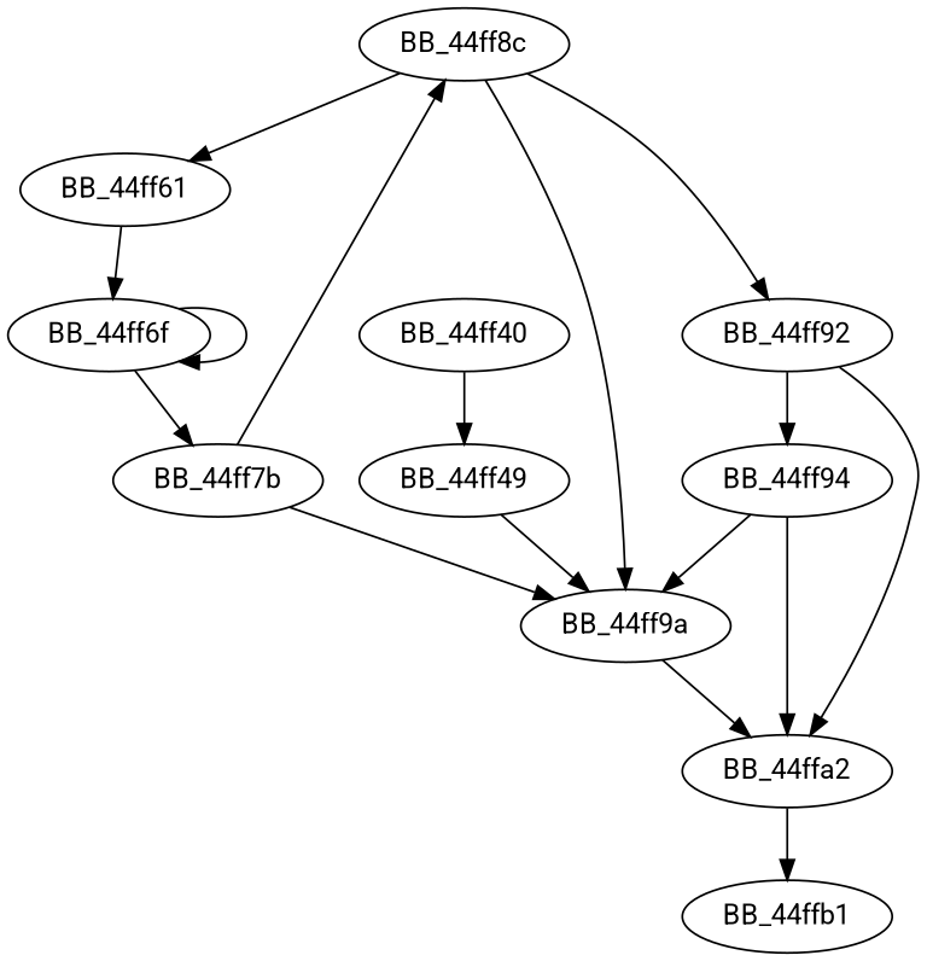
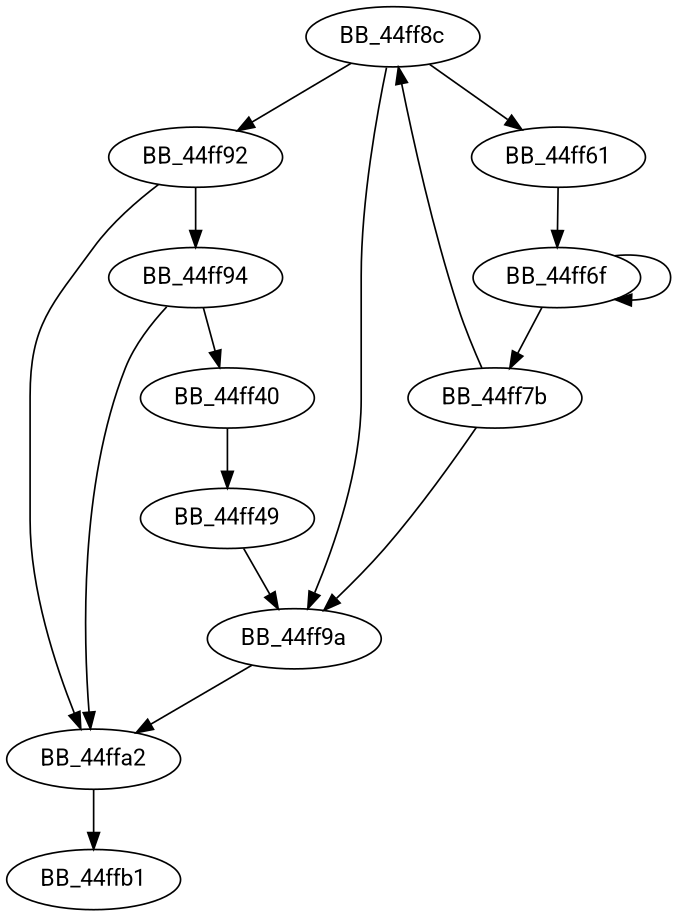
  digraph {
    fontname=Roboto
    node [fontname=Roboto]
    edge [fontname=Roboto]
    BB_44ff40
    BB_44ff49
    BB_44ff9a
    BB_44ff61
    BB_44ff6f
    BB_44ff7b
    BB_44ff8c
    BB_44ff92
    BB_44ffa2
    BB_44ff94
    BB_44ffb1
    BB_44ff40 -> BB_44ff49
    BB_44ff49 -> BB_44ff9a
    BB_44ff9a -> BB_44ffa2
    BB_44ff61 -> BB_44ff6f
    BB_44ff6f -> BB_44ff6f
    BB_44ff6f -> BB_44ff7b
    BB_44ff7b -> BB_44ff9a
    BB_44ff7b -> BB_44ff8c
    BB_44ff8c -> BB_44ff9a
    BB_44ff8c -> BB_44ff61
    BB_44ff8c -> BB_44ff92
    BB_44ff92 -> BB_44ffa2
    BB_44ff92 -> BB_44ff94
    BB_44ffa2 -> BB_44ffb1
-   BB_44ff94 -> BB_44ff9a
+   BB_44ff94 -> BB_44ff40
    BB_44ff94 -> BB_44ffa2
  }
